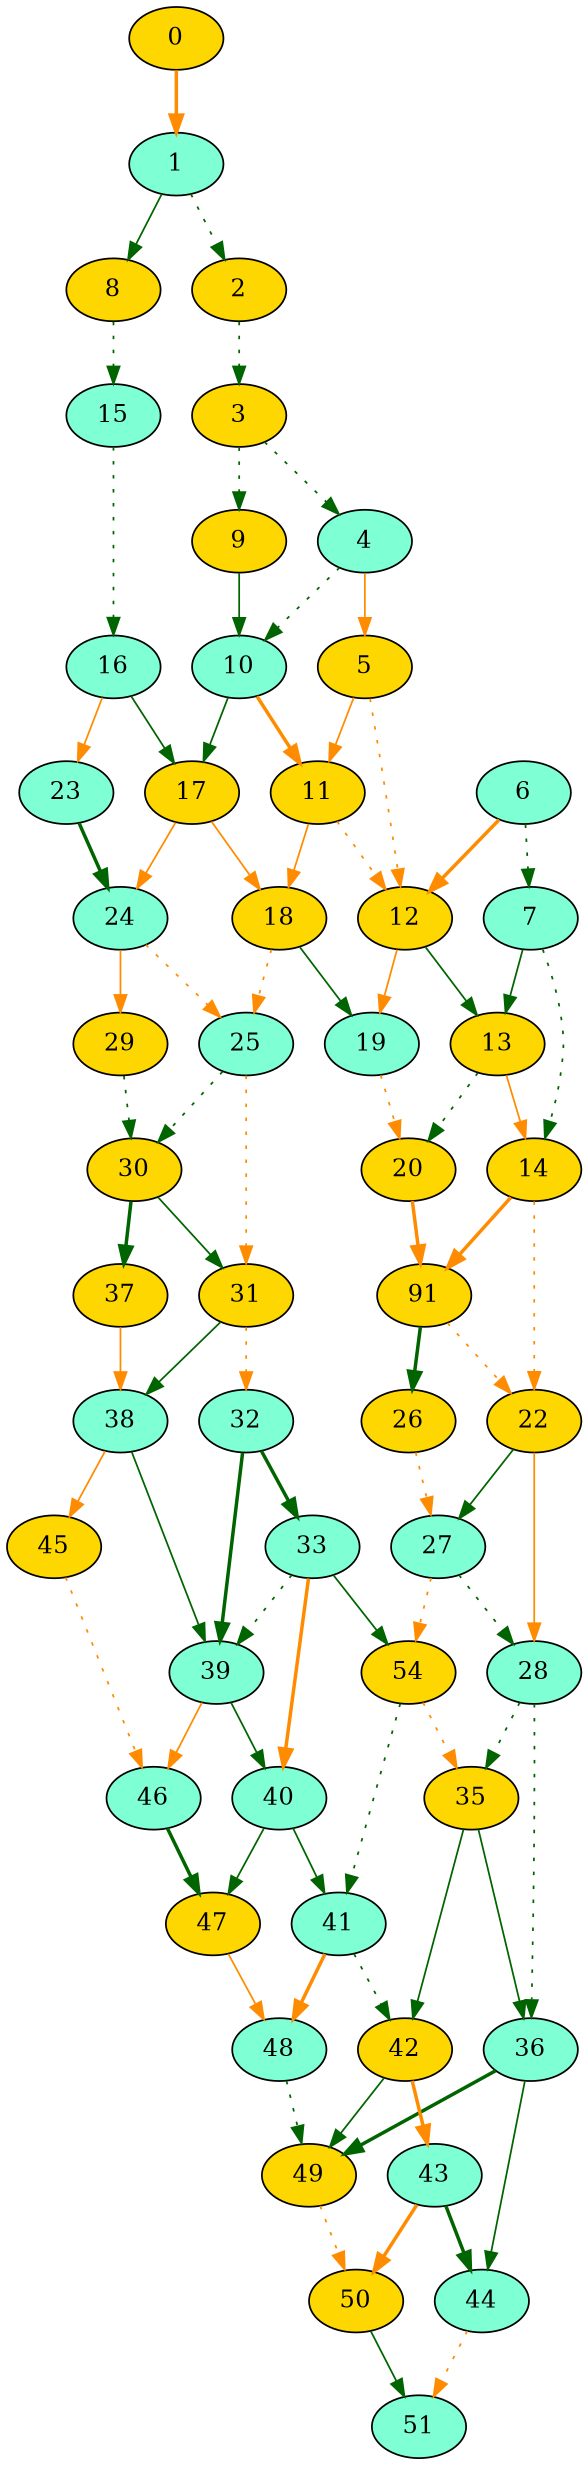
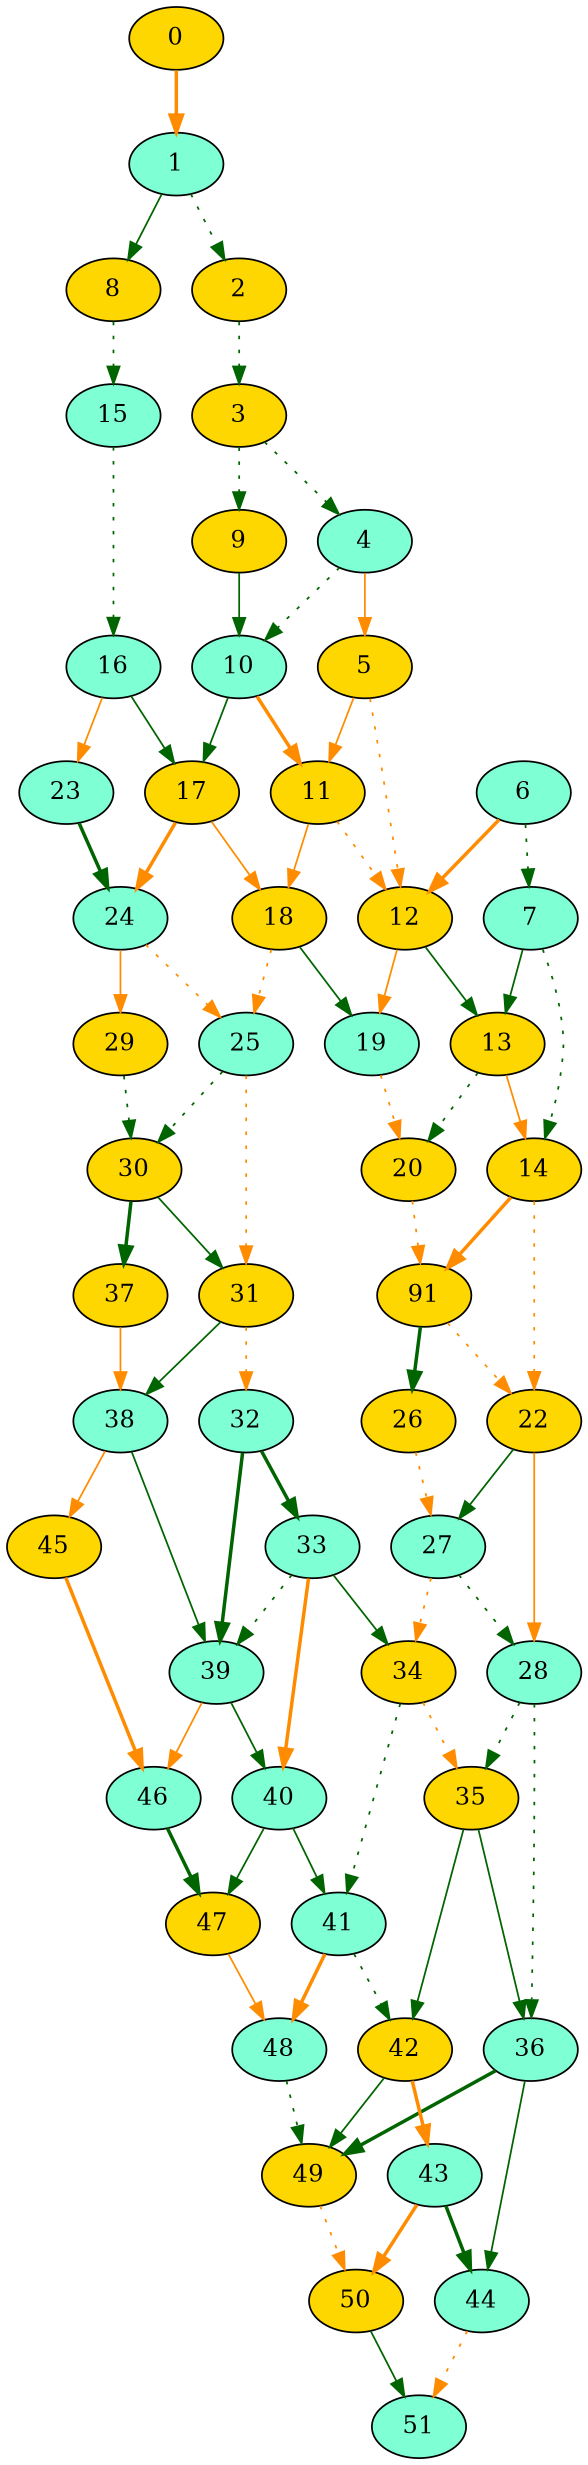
  digraph {
    node [fillcolor=gold style=filled]
    edge [color=darkgreen style=dotted]
    33 [fillcolor=aquamarine]
    39 [fillcolor=aquamarine]
-   34 [label=54]
+   34
    40 [fillcolor=aquamarine]
    46 [fillcolor=aquamarine]
    35
    41 [fillcolor=aquamarine]
    47
    1 [fillcolor=aquamarine]
    0
    8
    2
    15 [fillcolor=aquamarine]
    3
    16 [fillcolor=aquamarine]
    9
    4 [fillcolor=aquamarine]
    10 [fillcolor=aquamarine]
    5
    11
    17
    12
    18
    24 [fillcolor=aquamarine]
    6 [fillcolor=aquamarine]
    7 [fillcolor=aquamarine]
    13
    19 [fillcolor=aquamarine]
    25 [fillcolor=aquamarine]
    14
    20
    n32 [label=91]
    22
    26
    27 [fillcolor=aquamarine]
    28 [fillcolor=aquamarine]
    23 [fillcolor=aquamarine]
    29
    30
    31
    36 [fillcolor=aquamarine]
    37
    38 [fillcolor=aquamarine]
    32 [fillcolor=aquamarine]
    42
    44 [fillcolor=aquamarine]
    49
    45
    48 [fillcolor=aquamarine]
    43 [fillcolor=aquamarine]
    50
    51 [fillcolor=aquamarine]
    33 -> 39
    33 -> 34 [style=solid]
    33 -> 40 [color=darkorange style=bold]
    39 -> 40 [style=solid]
    39 -> 46 [color=darkorange style=solid]
    34 -> 35 [color=darkorange]
    34 -> 41
    40 -> 41 [style=solid]
    40 -> 47 [style=solid]
    46 -> 47 [style=bold]
    35 -> 36 [style=solid]
    35 -> 42 [style=solid]
    41 -> 42
    41 -> 48 [color=darkorange style=bold]
    47 -> 48 [color=darkorange style=solid]
    1 -> 8 [style=solid]
    1 -> 2
    0 -> 1 [color=darkorange style=bold]
    8 -> 15
    2 -> 3
    15 -> 16
    3 -> 9
    3 -> 4
    16 -> 17 [style=solid]
    16 -> 23 [color=darkorange style=solid]
    9 -> 10 [style=solid]
    4 -> 10
    4 -> 5 [color=darkorange style=solid]
    10 -> 11 [color=darkorange style=bold]
    10 -> 17 [style=solid]
    5 -> 11 [color=darkorange style=solid]
    5 -> 12 [color=darkorange]
    11 -> 12 [color=darkorange]
    11 -> 18 [color=darkorange style=solid]
    17 -> 18 [color=darkorange style=solid]
-   17 -> 24 [color=darkorange style=solid]
+   17 -> 24 [color=darkorange style=bold]
    12 -> 13 [style=solid]
    12 -> 19 [color=darkorange style=solid]
    18 -> 19 [style=solid]
    18 -> 25 [color=darkorange]
    24 -> 25 [color=darkorange]
    24 -> 29 [color=darkorange style=solid]
    6 -> 12 [color=darkorange style=bold]
    6 -> 7
    7 -> 13 [style=solid]
    7 -> 14
    13 -> 14 [color=darkorange style=solid]
    13 -> 20
    19 -> 20 [color=darkorange]
    25 -> 30
    25 -> 31 [color=darkorange]
    14 -> n32 [color=darkorange style=bold]
    14 -> 22 [color=darkorange]
-   20 -> n32 [color=darkorange style=bold]
+   20 -> n32 [color=darkorange]
    n32 -> 22 [color=darkorange]
    n32 -> 26 [style=bold]
    22 -> 27 [style=solid]
    22 -> 28 [color=darkorange style=solid]
    26 -> 27 [color=darkorange]
    27 -> 34 [color=darkorange]
    27 -> 28
    28 -> 35
    28 -> 36
    23 -> 24 [style=bold]
    29 -> 30
    30 -> 31 [style=solid]
    30 -> 37 [style=bold]
    31 -> 38 [style=solid]
    31 -> 32 [color=darkorange]
    36 -> 44 [style=solid]
    36 -> 49 [style=bold]
    37 -> 38 [color=darkorange style=solid]
    38 -> 39 [style=solid]
    38 -> 45 [color=darkorange style=solid]
    32 -> 33 [style=bold]
    32 -> 39 [style=bold]
    42 -> 49 [style=solid]
    42 -> 43 [color=darkorange style=bold]
    44 -> 51 [color=darkorange]
    49 -> 50 [color=darkorange]
-   45 -> 46 [color=darkorange]
+   45 -> 46 [color=darkorange style=bold]
    48 -> 49
    43 -> 44 [style=bold]
    43 -> 50 [color=darkorange style=bold]
    50 -> 51 [style=solid]
  }
